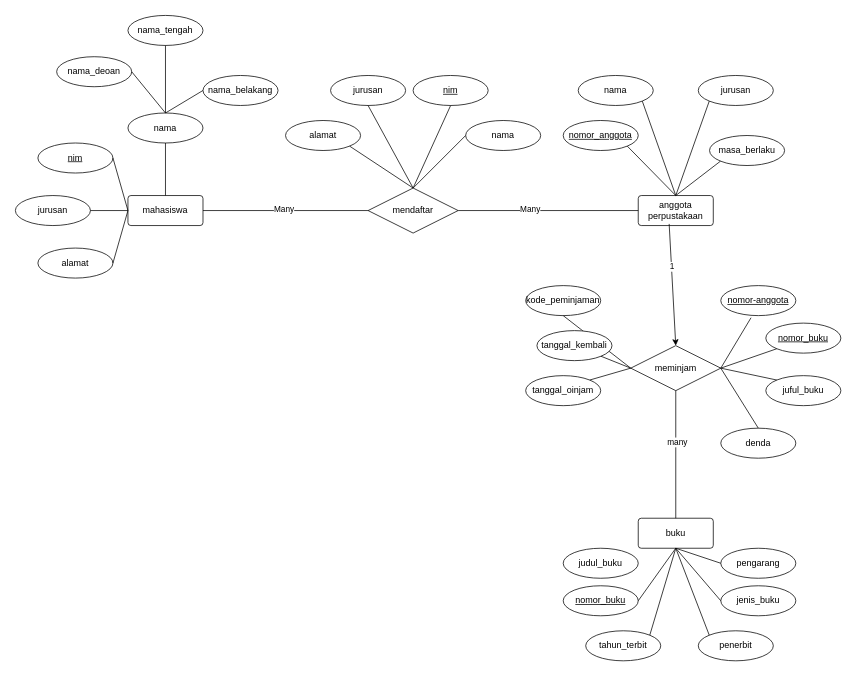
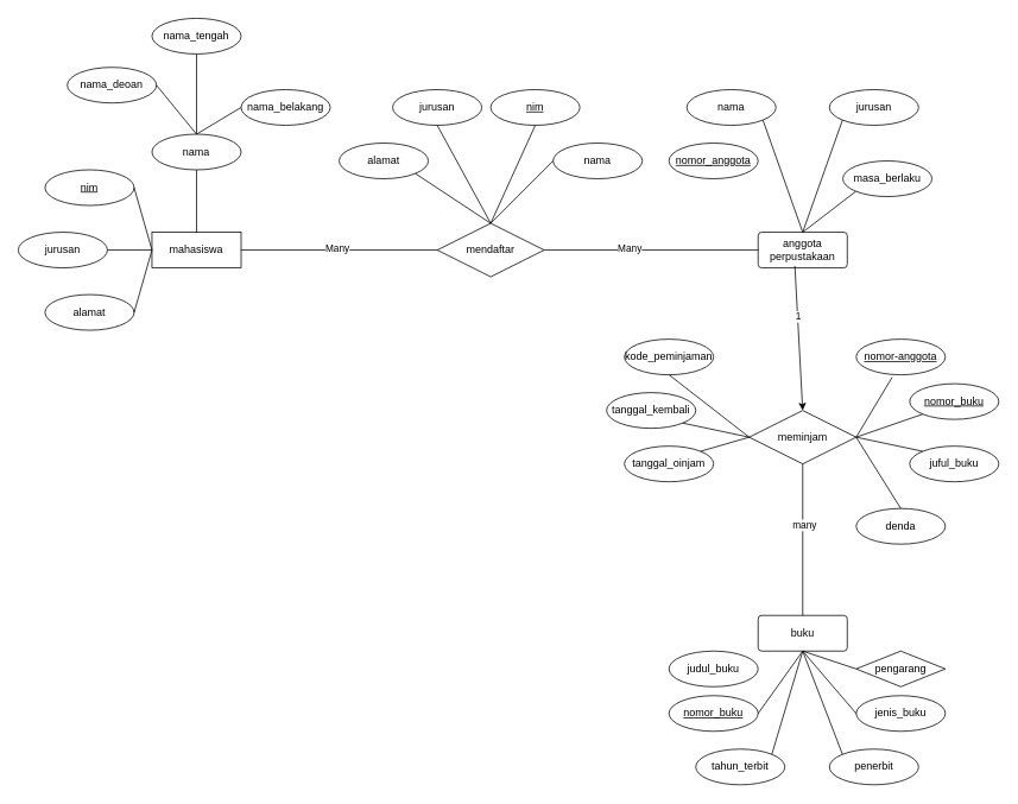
  <mxCell id="0" />
  <mxCell id="1" parent="0" />
  <mxCell id="2" value="nama_tengah" style="ellipse;whiteSpace=wrap;html=1;align=center;" vertex="1" parent="1"><mxGeometry x="170" y="20" width="100" height="40" as="geometry" /></mxCell>
  <mxCell id="3" value="nama_deoan" style="ellipse;whiteSpace=wrap;html=1;align=center;" vertex="1" parent="1"><mxGeometry x="75" y="75" width="100" height="40" as="geometry" /></mxCell>
  <mxCell id="4" value="nama_belakang" style="ellipse;whiteSpace=wrap;html=1;align=center;" vertex="1" parent="1"><mxGeometry x="270" y="100" width="100" height="40" as="geometry" /></mxCell>
  <mxCell id="5" value="nama" style="ellipse;whiteSpace=wrap;html=1;align=center;" vertex="1" parent="1"><mxGeometry x="170" y="150" width="100" height="40" as="geometry" /></mxCell>
- <mxCell id="6" value="mahasiswa" style="rounded=1;arcSize=10;whiteSpace=wrap;html=1;align=center;" vertex="1" parent="1"><mxGeometry x="170" y="260" width="100" height="40" as="geometry" /></mxCell>
+ <mxCell id="6" value="mahasiswa" style="arcSize=10;whiteSpace=wrap;html=1;align=center;rounded=0;" vertex="1" parent="1"><mxGeometry x="170" y="260" width="100" height="40" as="geometry" /></mxCell>
  <mxCell id="7" value="nim" style="ellipse;whiteSpace=wrap;html=1;align=center;fontStyle=4;" vertex="1" parent="1"><mxGeometry x="50" y="190" width="100" height="40" as="geometry" /></mxCell>
  <mxCell id="8" value="jurusan" style="ellipse;whiteSpace=wrap;html=1;align=center;" vertex="1" parent="1"><mxGeometry x="20" y="260" width="100" height="40" as="geometry" /></mxCell>
  <mxCell id="9" value="alamat" style="ellipse;whiteSpace=wrap;html=1;align=center;" vertex="1" parent="1"><mxGeometry x="50" y="330" width="100" height="40" as="geometry" /></mxCell>
  <mxCell id="10" value="" style="endArrow=none;html=1;rounded=0;entryX=0.5;entryY=1;entryDx=0;entryDy=0;exitX=0.5;exitY=0;exitDx=0;exitDy=0;" edge="1" parent="1" source="5" target="2"><mxGeometry relative="1" as="geometry"><mxPoint x="110" y="240" as="sourcePoint" /><mxPoint x="270" y="240" as="targetPoint" /></mxGeometry></mxCell>
  <mxCell id="11" value="" style="endArrow=none;html=1;rounded=0;exitX=0.5;exitY=0;exitDx=0;exitDy=0;entryX=0;entryY=0.5;entryDx=0;entryDy=0;" edge="1" parent="1" source="5" target="4"><mxGeometry relative="1" as="geometry"><mxPoint x="280" y="70" as="sourcePoint" /><mxPoint x="440" y="70" as="targetPoint" /></mxGeometry></mxCell>
  <mxCell id="12" value="" style="endArrow=none;html=1;rounded=0;entryX=0.5;entryY=0;entryDx=0;entryDy=0;exitX=1;exitY=0.5;exitDx=0;exitDy=0;" edge="1" parent="1" source="3" target="5"><mxGeometry relative="1" as="geometry"><mxPoint y="40" as="sourcePoint" x="0" /><mxPoint x="160" y="40" as="targetPoint" /></mxGeometry></mxCell>
  <mxCell id="13" value="" style="endArrow=none;html=1;rounded=0;entryX=0;entryY=0.5;entryDx=0;entryDy=0;exitX=1;exitY=0.5;exitDx=0;exitDy=0;" edge="1" parent="1" source="7" target="6"><mxGeometry relative="1" as="geometry"><mxPoint x="150" y="230" as="sourcePoint" /><mxPoint x="310" y="230" as="targetPoint" /></mxGeometry></mxCell>
  <mxCell id="14" value="" style="endArrow=none;html=1;rounded=0;exitX=0;exitY=0.5;exitDx=0;exitDy=0;entryX=1;entryY=0.5;entryDx=0;entryDy=0;" edge="1" parent="1" source="6" target="8"><mxGeometry relative="1" as="geometry"><mxPoint x="220" y="350" as="sourcePoint" /><mxPoint x="380" y="350" as="targetPoint" /></mxGeometry></mxCell>
  <mxCell id="15" value="" style="endArrow=none;html=1;rounded=0;exitX=0;exitY=0.5;exitDx=0;exitDy=0;entryX=1;entryY=0.5;entryDx=0;entryDy=0;" edge="1" parent="1" source="6" target="9"><mxGeometry relative="1" as="geometry"><mxPoint x="250" y="340" as="sourcePoint" /><mxPoint x="410" y="340" as="targetPoint" /></mxGeometry></mxCell>
  <mxCell id="16" value="" style="endArrow=none;html=1;rounded=0;exitX=0.5;exitY=1;exitDx=0;exitDy=0;entryX=0.5;entryY=0;entryDx=0;entryDy=0;" edge="1" parent="1" source="5" target="6"><mxGeometry relative="1" as="geometry"><mxPoint x="200" y="210" as="sourcePoint" /><mxPoint x="360" y="210" as="targetPoint" /></mxGeometry></mxCell>
  <mxCell id="17" value="mendaftar" style="shape=rhombus;perimeter=rhombusPerimeter;whiteSpace=wrap;html=1;align=center;" vertex="1" parent="1"><mxGeometry x="490" y="250" width="120" height="60" as="geometry" /></mxCell>
  <mxCell id="18" value="alamat" style="ellipse;whiteSpace=wrap;html=1;align=center;" vertex="1" parent="1"><mxGeometry x="380" y="160" width="100" height="40" as="geometry" /></mxCell>
  <mxCell id="19" value="" style="endArrow=none;html=1;rounded=0;exitX=1;exitY=1;exitDx=0;exitDy=0;entryX=0.5;entryY=0;entryDx=0;entryDy=0;" edge="1" parent="1" source="18" target="17"><mxGeometry relative="1" as="geometry"><mxPoint x="600" y="210" as="sourcePoint" /><mxPoint x="760" y="210" as="targetPoint" /></mxGeometry></mxCell>
  <mxCell id="20" value="jurusan" style="ellipse;whiteSpace=wrap;html=1;align=center;" vertex="1" parent="1"><mxGeometry x="440" y="100" width="100" height="40" as="geometry" /></mxCell>
  <mxCell id="21" value="" style="endArrow=none;html=1;rounded=0;entryX=0.5;entryY=0;entryDx=0;entryDy=0;exitX=0.5;exitY=1;exitDx=0;exitDy=0;" edge="1" parent="1" source="20" target="17"><mxGeometry relative="1" as="geometry"><mxPoint x="570" y="200" as="sourcePoint" /><mxPoint x="730" y="200" as="targetPoint" /></mxGeometry></mxCell>
  <mxCell id="22" value="nim" style="ellipse;whiteSpace=wrap;html=1;align=center;fontStyle=4;" vertex="1" parent="1"><mxGeometry x="550" y="100" width="100" height="40" as="geometry" /></mxCell>
  <mxCell id="23" value="" style="endArrow=none;html=1;rounded=0;entryX=0.5;entryY=1;entryDx=0;entryDy=0;exitX=0.5;exitY=0;exitDx=0;exitDy=0;" edge="1" parent="1" source="17" target="22"><mxGeometry relative="1" as="geometry"><mxPoint x="570" y="180" as="sourcePoint" /><mxPoint x="730" y="180" as="targetPoint" /></mxGeometry></mxCell>
  <mxCell id="24" value="nama" style="ellipse;whiteSpace=wrap;html=1;align=center;" vertex="1" parent="1"><mxGeometry x="620" y="160" width="100" height="40" as="geometry" /></mxCell>
  <mxCell id="25" value="" style="endArrow=none;html=1;rounded=0;exitX=0.5;exitY=0;exitDx=0;exitDy=0;entryX=0;entryY=0.5;entryDx=0;entryDy=0;" edge="1" parent="1" source="17" target="24"><mxGeometry relative="1" as="geometry"><mxPoint x="670" y="270" as="sourcePoint" /><mxPoint x="830" y="270" as="targetPoint" /></mxGeometry></mxCell>
  <mxCell id="26" value="" style="endArrow=none;html=1;rounded=0;exitX=1;exitY=0.5;exitDx=0;exitDy=0;entryX=0;entryY=0.5;entryDx=0;entryDy=0;" edge="1" parent="1" source="6" target="17"><mxGeometry relative="1" as="geometry"><mxPoint x="290" y="280" as="sourcePoint" /><mxPoint x="450" y="280" as="targetPoint" /></mxGeometry></mxCell>
  <mxCell id="27" value="Many" style="edgeLabel;html=1;align=center;verticalAlign=middle;resizable=0;points=[];" vertex="1" connectable="0" parent="26"><mxGeometry x="-0.021" y="2" relative="1" as="geometry"><mxPoint x="-1" as="offset" /></mxGeometry></mxCell>
  <mxCell id="28" value="anggota&lt;div&gt;perpustakaan&lt;/div&gt;" style="rounded=1;arcSize=10;whiteSpace=wrap;html=1;align=center;" vertex="1" parent="1"><mxGeometry x="850" y="260" width="100" height="40" as="geometry" /></mxCell>
  <mxCell id="29" value="nomor_anggota" style="ellipse;whiteSpace=wrap;html=1;align=center;fontStyle=4;" vertex="1" parent="1"><mxGeometry x="750" y="160" width="100" height="40" as="geometry" /></mxCell>
- <mxCell id="30" value="" style="endArrow=none;html=1;rounded=0;entryX=1;entryY=1;entryDx=0;entryDy=0;exitX=0.5;exitY=0;exitDx=0;exitDy=0;" edge="1" parent="1" source="28" target="29"><mxGeometry relative="1" as="geometry"><mxPoint x="620" y="270" as="sourcePoint" /><mxPoint x="780" y="270" as="targetPoint" /></mxGeometry></mxCell>
  <mxCell id="31" value="nama" style="ellipse;whiteSpace=wrap;html=1;align=center;" vertex="1" parent="1"><mxGeometry x="770" y="100" width="100" height="40" as="geometry" /></mxCell>
  <mxCell id="32" value="" style="endArrow=none;html=1;rounded=0;exitX=1;exitY=1;exitDx=0;exitDy=0;entryX=0.5;entryY=0;entryDx=0;entryDy=0;" edge="1" parent="1" source="31" target="28"><mxGeometry relative="1" as="geometry"><mxPoint x="920" y="190" as="sourcePoint" /><mxPoint x="1080" y="190" as="targetPoint" /></mxGeometry></mxCell>
  <mxCell id="33" value="jurusan" style="ellipse;whiteSpace=wrap;html=1;align=center;" vertex="1" parent="1"><mxGeometry x="930" y="100" width="100" height="40" as="geometry" /></mxCell>
  <mxCell id="34" value="" style="endArrow=none;html=1;rounded=0;entryX=0;entryY=1;entryDx=0;entryDy=0;exitX=0.5;exitY=0;exitDx=0;exitDy=0;" edge="1" parent="1" source="28" target="33"><mxGeometry relative="1" as="geometry"><mxPoint x="910" y="200" as="sourcePoint" /><mxPoint x="1070" y="200" as="targetPoint" /></mxGeometry></mxCell>
  <mxCell id="35" value="masa_berlaku" style="ellipse;whiteSpace=wrap;html=1;align=center;" vertex="1" parent="1"><mxGeometry x="945" y="180" width="100" height="40" as="geometry" /></mxCell>
  <mxCell id="36" value="" style="endArrow=none;html=1;rounded=0;entryX=0;entryY=1;entryDx=0;entryDy=0;exitX=0.5;exitY=0;exitDx=0;exitDy=0;" edge="1" parent="1" source="28" target="35"><mxGeometry relative="1" as="geometry"><mxPoint x="950" y="250" as="sourcePoint" /><mxPoint x="1110" y="250" as="targetPoint" /></mxGeometry></mxCell>
  <mxCell id="37" value="" style="endArrow=none;html=1;rounded=0;exitX=1;exitY=0.5;exitDx=0;exitDy=0;entryX=0;entryY=0.5;entryDx=0;entryDy=0;" edge="1" parent="1" source="17" target="28"><mxGeometry relative="1" as="geometry"><mxPoint x="630" y="290" as="sourcePoint" /><mxPoint x="820" y="280" as="targetPoint" /></mxGeometry></mxCell>
  <mxCell id="38" value="Many" style="edgeLabel;html=1;align=center;verticalAlign=middle;resizable=0;points=[];" vertex="1" connectable="0" parent="37"><mxGeometry x="-0.2" y="3" relative="1" as="geometry"><mxPoint x="-1" as="offset" /></mxGeometry></mxCell>
  <mxCell id="39" value="meminjam" style="shape=rhombus;perimeter=rhombusPerimeter;whiteSpace=wrap;html=1;align=center;" vertex="1" parent="1"><mxGeometry x="840" y="460" width="120" height="60" as="geometry" /></mxCell>
  <mxCell id="40" value="nomor-anggota" style="ellipse;whiteSpace=wrap;html=1;align=center;fontStyle=4;" vertex="1" parent="1"><mxGeometry x="960" y="380" width="100" height="40" as="geometry" /></mxCell>
  <mxCell id="41" value="nomor_buku" style="ellipse;whiteSpace=wrap;html=1;align=center;fontStyle=4;" vertex="1" parent="1"><mxGeometry x="1020" y="430" width="100" height="40" as="geometry" /></mxCell>
  <mxCell id="42" value="juful_buku" style="ellipse;whiteSpace=wrap;html=1;align=center;" vertex="1" parent="1"><mxGeometry x="1020" y="500" width="100" height="40" as="geometry" /></mxCell>
  <mxCell id="43" value="denda" style="ellipse;whiteSpace=wrap;html=1;align=center;" vertex="1" parent="1"><mxGeometry x="960" y="570" width="100" height="40" as="geometry" /></mxCell>
  <mxCell id="44" value="" style="endArrow=none;html=1;rounded=0;entryX=0.403;entryY=1.07;entryDx=0;entryDy=0;entryPerimeter=0;exitX=1;exitY=0.5;exitDx=0;exitDy=0;" edge="1" parent="1" source="39" target="40"><mxGeometry relative="1" as="geometry"><mxPoint x="640" y="449" as="sourcePoint" /><mxPoint x="800" y="449" as="targetPoint" /></mxGeometry></mxCell>
  <mxCell id="45" value="" style="endArrow=none;html=1;rounded=0;entryX=0;entryY=1;entryDx=0;entryDy=0;exitX=1;exitY=0.5;exitDx=0;exitDy=0;" edge="1" parent="1" source="39" target="41"><mxGeometry relative="1" as="geometry"><mxPoint x="560" y="510" as="sourcePoint" /><mxPoint x="720" y="510" as="targetPoint" /></mxGeometry></mxCell>
  <mxCell id="46" value="" style="endArrow=none;html=1;rounded=0;entryX=0;entryY=0;entryDx=0;entryDy=0;exitX=1;exitY=0.5;exitDx=0;exitDy=0;" edge="1" parent="1" source="39" target="42"><mxGeometry relative="1" as="geometry"><mxPoint x="590" y="560" as="sourcePoint" /><mxPoint x="750" y="560" as="targetPoint" /></mxGeometry></mxCell>
  <mxCell id="47" value="" style="endArrow=none;html=1;rounded=0;exitX=1;exitY=0.5;exitDx=0;exitDy=0;entryX=0.5;entryY=0;entryDx=0;entryDy=0;" edge="1" parent="1" source="39" target="43"><mxGeometry relative="1" as="geometry"><mxPoint x="740" y="560" as="sourcePoint" /><mxPoint x="900" y="560" as="targetPoint" /></mxGeometry></mxCell>
  <mxCell id="48" value="kode_peminjaman" style="ellipse;whiteSpace=wrap;html=1;align=center;" vertex="1" parent="1"><mxGeometry x="700" y="380" width="100" height="40" as="geometry" /></mxCell>
  <mxCell id="49" value="" style="endArrow=none;html=1;rounded=0;exitX=0.5;exitY=1;exitDx=0;exitDy=0;entryX=0;entryY=0.5;entryDx=0;entryDy=0;" edge="1" parent="1" source="48" target="39"><mxGeometry relative="1" as="geometry"><mxPoint x="770" y="440" as="sourcePoint" /><mxPoint x="930" y="440" as="targetPoint" /></mxGeometry></mxCell>
- <mxCell id="50" value="tanggal_kembali" style="ellipse;whiteSpace=wrap;html=1;align=center;" vertex="1" parent="1"><mxGeometry x="715" y="440" width="100" height="40" as="geometry" /></mxCell>
+ <mxCell id="50" value="tanggal_kembali" style="ellipse;whiteSpace=wrap;html=1;align=center;" vertex="1" parent="1"><mxGeometry x="680" y="440" width="100" height="40" as="geometry" /></mxCell>
  <mxCell id="51" value="" style="endArrow=none;html=1;rounded=0;exitX=1;exitY=1;exitDx=0;exitDy=0;entryX=0;entryY=0.5;entryDx=0;entryDy=0;" edge="1" parent="1" source="50" target="39"><mxGeometry relative="1" as="geometry"><mxPoint x="640" y="510" as="sourcePoint" /><mxPoint x="800" y="510" as="targetPoint" /></mxGeometry></mxCell>
  <mxCell id="52" value="tanggal_oinjam" style="ellipse;whiteSpace=wrap;html=1;align=center;" vertex="1" parent="1"><mxGeometry x="700" y="500" width="100" height="40" as="geometry" /></mxCell>
  <mxCell id="53" value="" style="endArrow=none;html=1;rounded=0;exitX=1;exitY=0;exitDx=0;exitDy=0;entryX=0;entryY=0.5;entryDx=0;entryDy=0;" edge="1" parent="1" source="52" target="39"><mxGeometry relative="1" as="geometry"><mxPoint x="720" y="620" as="sourcePoint" /><mxPoint x="830" y="500" as="targetPoint" /></mxGeometry></mxCell>
  <mxCell id="54" value="" style="endArrow=classic;html=1;rounded=0;exitX=0.412;exitY=0.945;exitDx=0;exitDy=0;exitPerimeter=0;entryX=0.5;entryY=0;entryDx=0;entryDy=0;" edge="1" parent="1" source="28" target="39"><mxGeometry relative="1" as="geometry"><mxPoint x="520" y="600" as="sourcePoint" /><mxPoint x="680" y="600" as="targetPoint" /></mxGeometry></mxCell>
  <mxCell id="55" value="1" style="edgeLabel;html=1;align=center;verticalAlign=middle;resizable=0;points=[];" vertex="1" connectable="0" parent="54"><mxGeometry x="-0.296" relative="1" as="geometry"><mxPoint as="offset" /></mxGeometry></mxCell>
  <mxCell id="56" value="buku" style="rounded=1;arcSize=10;whiteSpace=wrap;html=1;align=center;" vertex="1" parent="1"><mxGeometry x="850" y="690" width="100" height="40" as="geometry" /></mxCell>
  <mxCell id="57" value="judul_buku" style="ellipse;whiteSpace=wrap;html=1;align=center;" vertex="1" parent="1"><mxGeometry x="750" y="730" width="100" height="40" as="geometry" /></mxCell>
- <mxCell id="58" value="pengarang" style="ellipse;whiteSpace=wrap;html=1;align=center;" vertex="1" parent="1"><mxGeometry x="960" y="730" width="100" height="40" as="geometry" /></mxCell>
+ <mxCell id="58" value="pengarang" style="rhombus;whiteSpace=wrap;html=1;align=center;" vertex="1" parent="1"><mxGeometry x="960" y="730" width="100" height="40" as="geometry" /></mxCell>
  <mxCell id="59" value="nomor_buku" style="ellipse;whiteSpace=wrap;html=1;align=center;fontStyle=4;" vertex="1" parent="1"><mxGeometry x="750" y="780" width="100" height="40" as="geometry" /></mxCell>
  <mxCell id="60" value="tahun_terbit" style="ellipse;whiteSpace=wrap;html=1;align=center;" vertex="1" parent="1"><mxGeometry x="780" y="840" width="100" height="40" as="geometry" /></mxCell>
  <mxCell id="61" value="penerbit" style="ellipse;whiteSpace=wrap;html=1;align=center;" vertex="1" parent="1"><mxGeometry x="930" y="840" width="100" height="40" as="geometry" /></mxCell>
  <mxCell id="62" value="jenis_buku" style="ellipse;whiteSpace=wrap;html=1;align=center;" vertex="1" parent="1"><mxGeometry x="960" y="780" width="100" height="40" as="geometry" /></mxCell>
  <mxCell id="63" value="" style="endArrow=none;html=1;rounded=0;exitX=0.5;exitY=1;exitDx=0;exitDy=0;entryX=1;entryY=0.5;entryDx=0;entryDy=0;" edge="1" parent="1" source="56" target="59"><mxGeometry relative="1" as="geometry"><mxPoint x="850" y="770" as="sourcePoint" /><mxPoint x="1010" y="770" as="targetPoint" /></mxGeometry></mxCell>
  <mxCell id="64" value="" style="endArrow=none;html=1;rounded=0;exitX=0.5;exitY=1;exitDx=0;exitDy=0;entryX=1;entryY=0;entryDx=0;entryDy=0;" edge="1" parent="1" source="56" target="60"><mxGeometry relative="1" as="geometry"><mxPoint x="560" y="800" as="sourcePoint" /><mxPoint x="720" y="800" as="targetPoint" /></mxGeometry></mxCell>
  <mxCell id="65" value="" style="endArrow=none;html=1;rounded=0;exitX=0.5;exitY=1;exitDx=0;exitDy=0;entryX=0;entryY=0.5;entryDx=0;entryDy=0;" edge="1" parent="1" source="56" target="58"><mxGeometry relative="1" as="geometry"><mxPoint x="1040" y="720" as="sourcePoint" /><mxPoint x="1200" y="720" as="targetPoint" /></mxGeometry></mxCell>
  <mxCell id="66" value="" style="endArrow=none;html=1;rounded=0;exitX=0.5;exitY=1;exitDx=0;exitDy=0;entryX=0;entryY=0.5;entryDx=0;entryDy=0;" edge="1" parent="1" source="56" target="62"><mxGeometry relative="1" as="geometry"><mxPoint x="970" y="749.41" as="sourcePoint" /><mxPoint x="1130" y="749.41" as="targetPoint" /></mxGeometry></mxCell>
  <mxCell id="67" value="" style="endArrow=none;html=1;rounded=0;exitX=0.5;exitY=1;exitDx=0;exitDy=0;entryX=0;entryY=0;entryDx=0;entryDy=0;" edge="1" parent="1" source="56" target="61"><mxGeometry relative="1" as="geometry"><mxPoint x="900" y="770" as="sourcePoint" /><mxPoint x="1060" y="770" as="targetPoint" /></mxGeometry></mxCell>
  <mxCell id="68" value="" style="endArrow=none;html=1;rounded=0;entryX=0.5;entryY=1;entryDx=0;entryDy=0;exitX=0.5;exitY=0;exitDx=0;exitDy=0;" edge="1" parent="1" source="56" target="39"><mxGeometry relative="1" as="geometry"><mxPoint x="590" y="630" as="sourcePoint" /><mxPoint x="750" y="630" as="targetPoint" /></mxGeometry></mxCell>
  <mxCell id="69" value="many" style="edgeLabel;html=1;align=center;verticalAlign=middle;resizable=0;points=[];" vertex="1" connectable="0" parent="68"><mxGeometry x="0.198" y="-1" relative="1" as="geometry"><mxPoint as="offset" /></mxGeometry></mxCell>
